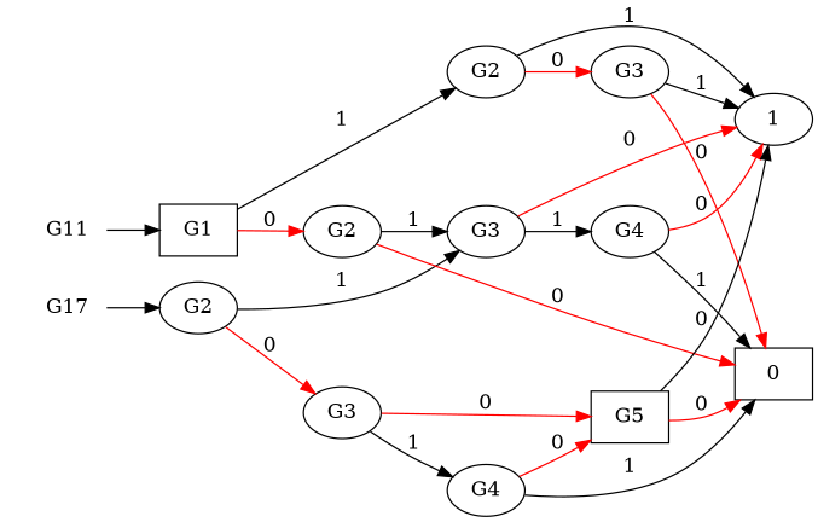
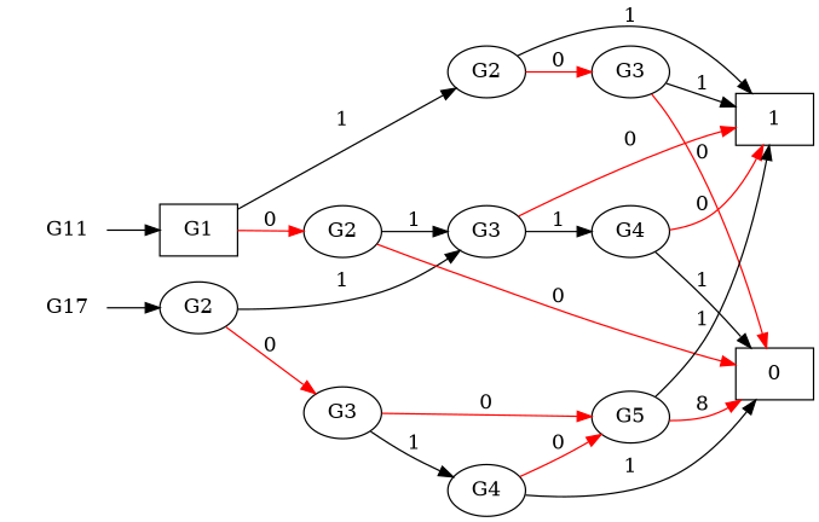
  digraph {
    rankdir=LR
    n1 [label=G11 shape=plaintext]
    G17 [shape=plaintext]
    n3 [label=G1 shape=box]
    n4 [label=G2]
    n5 [label=G2]
    n6 [label=G2]
    n7 [label=G3]
    n8 [label=G3]
-   n9 [label=1 shape=ellipse]
+   n9 [label=1 shape=box]
    n10 [label=G3]
    n11 [label=0 shape=box]
    n12 [label=G4]
    n13 [label=G4]
-   n14 [label=G5 shape=box]
+   n14 [label=G5]
    subgraph cluster_1 {
      style=invis
      n1
      G17
    }
    n1 -> n3
    G17 -> n4
    n3 -> n5 [label=1]
    n3 -> n6 [color=red label=0]
    n4 -> n7 [label=1]
    n4 -> n8 [color=red label=0]
    n5 -> n9 [label=1]
    n5 -> n10 [color=red label=0]
    n6 -> n7 [label=1]
    n6 -> n11 [color=red label=0]
    n7 -> n9 [color=red label=0]
    n7 -> n12 [label=1]
    n8 -> n13 [label=1]
    n8 -> n14 [color=red label=0]
    n10 -> n9 [label=1]
    n10 -> n11 [color=red label=0]
    n12 -> n9 [color=red label=0]
    n12 -> n11 [label=1]
    n13 -> n11 [label=1]
    n13 -> n14 [color=red label=0]
-   n14 -> n9 [label=0]
-   n14 -> n11 [color=red label=0]
+   n14 -> n9 [label=1]
+   n14 -> n11 [color=red label=8]
  }
